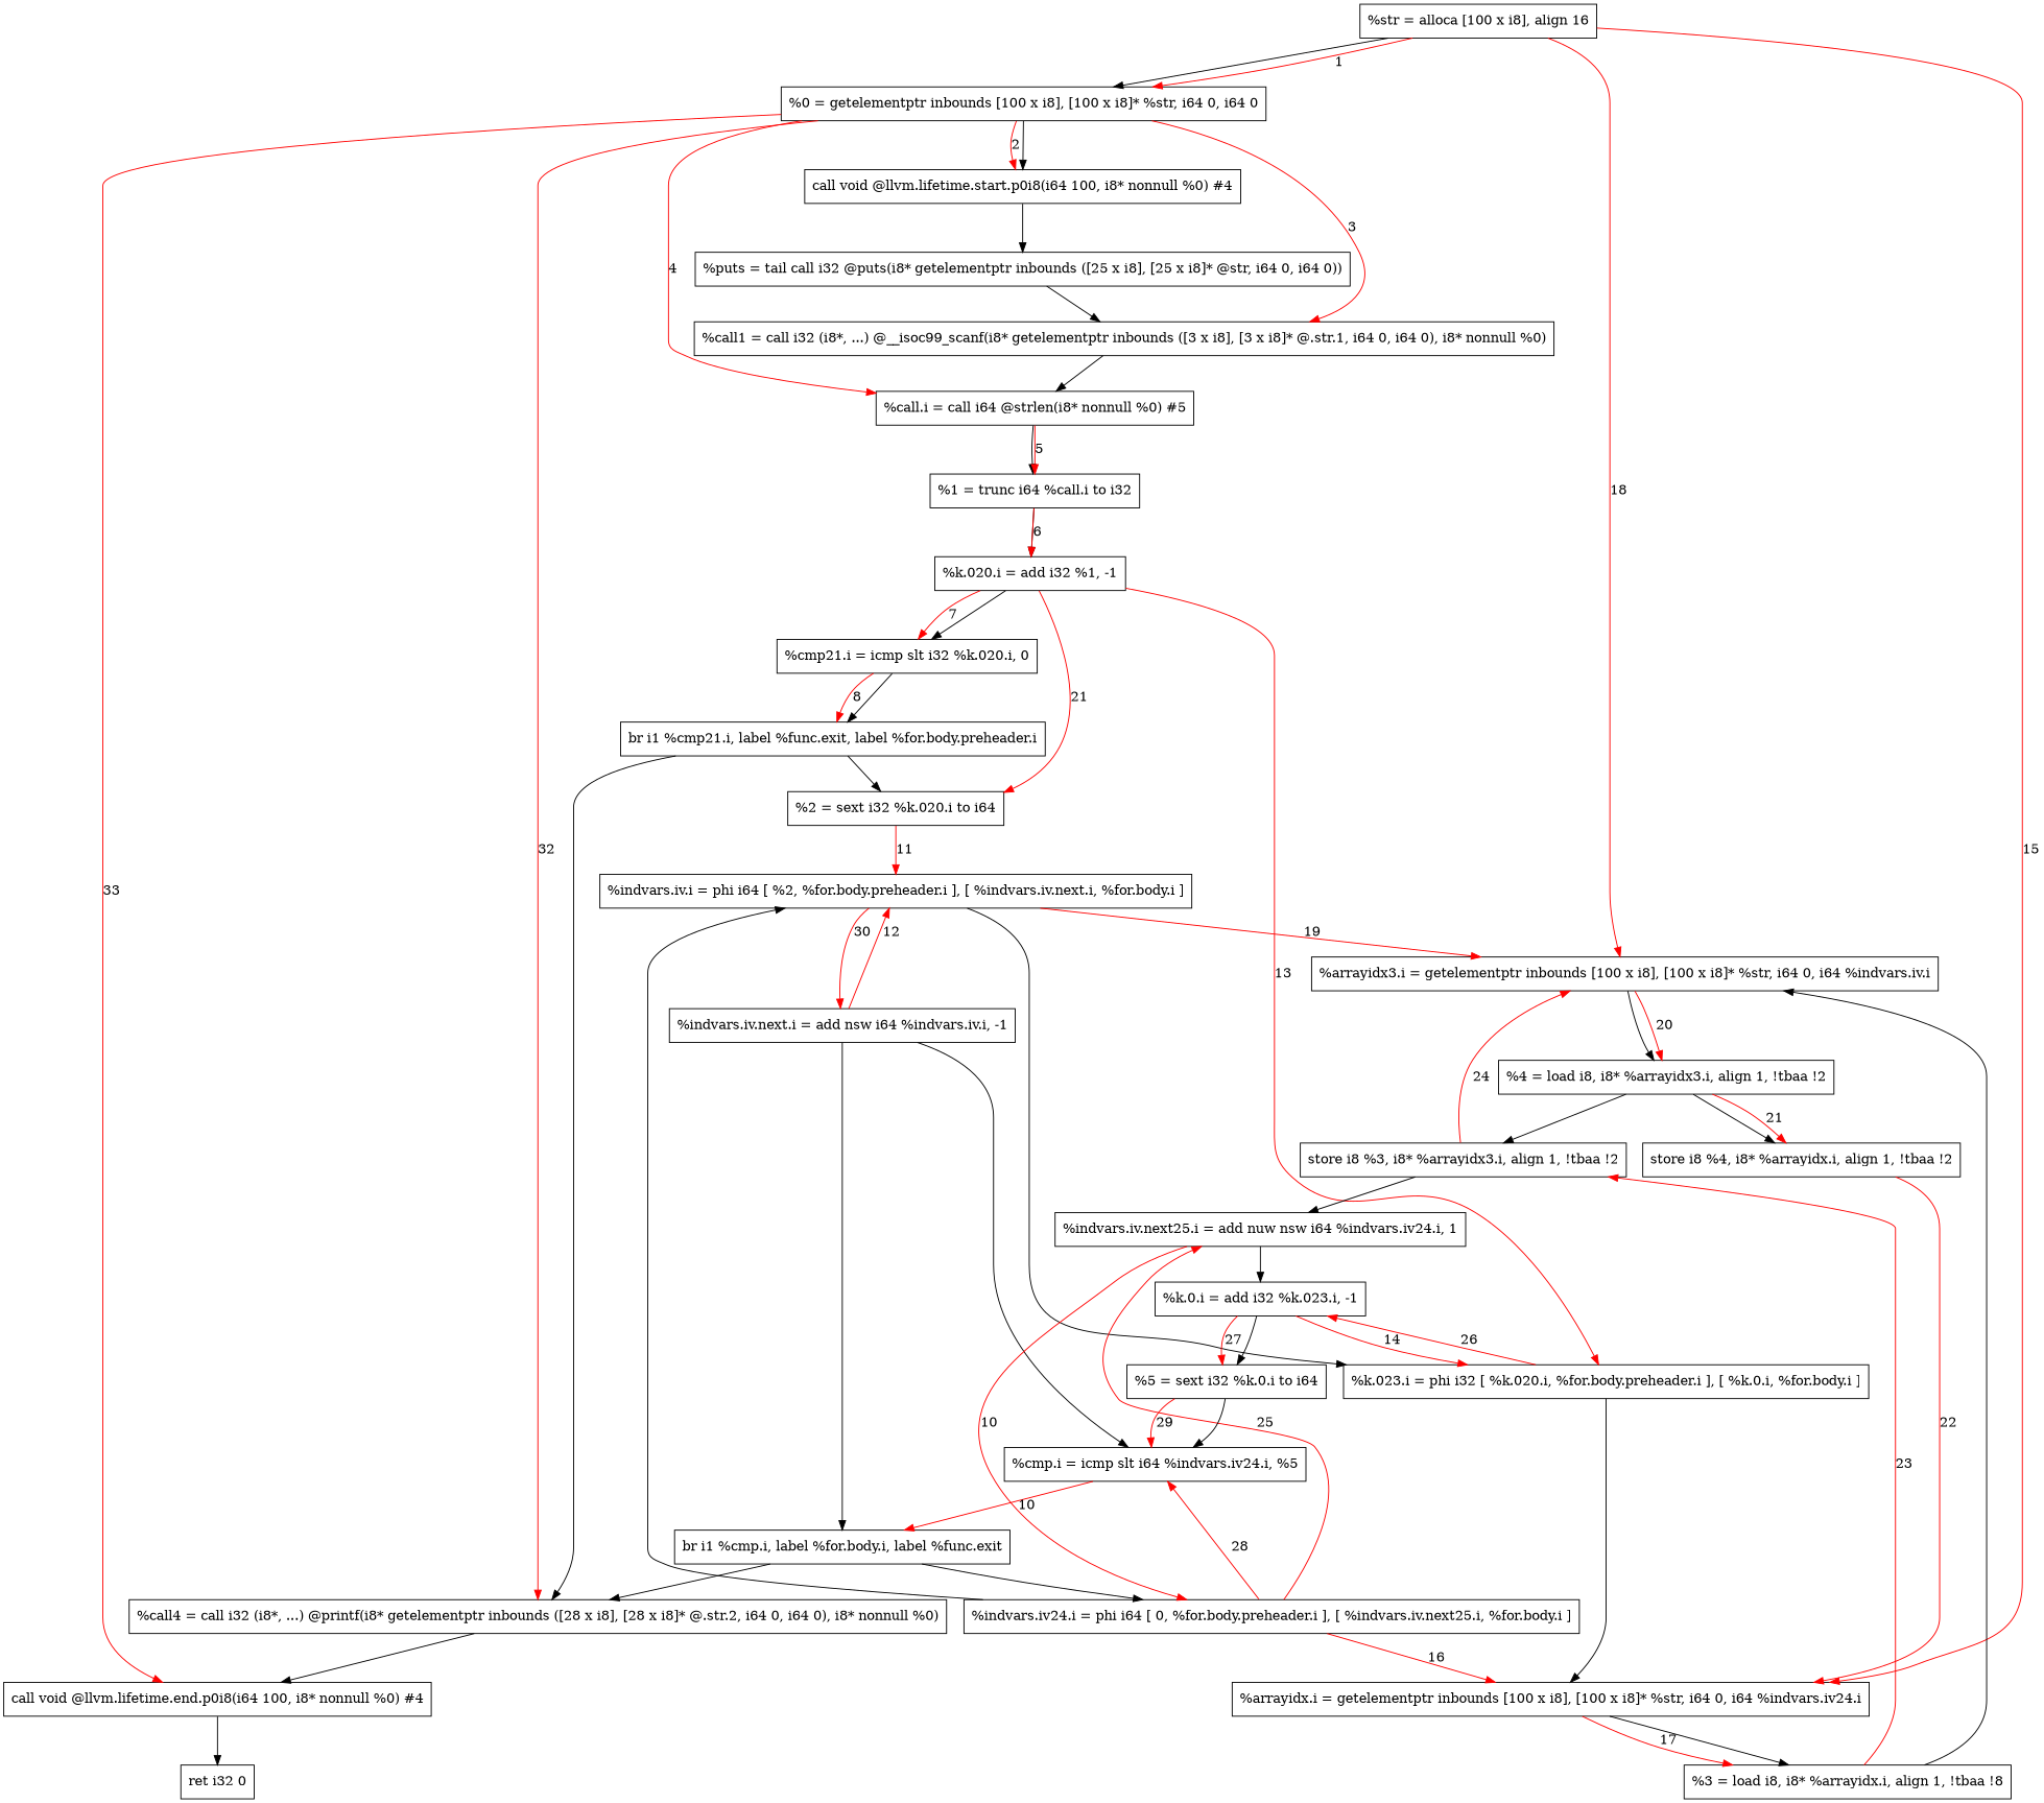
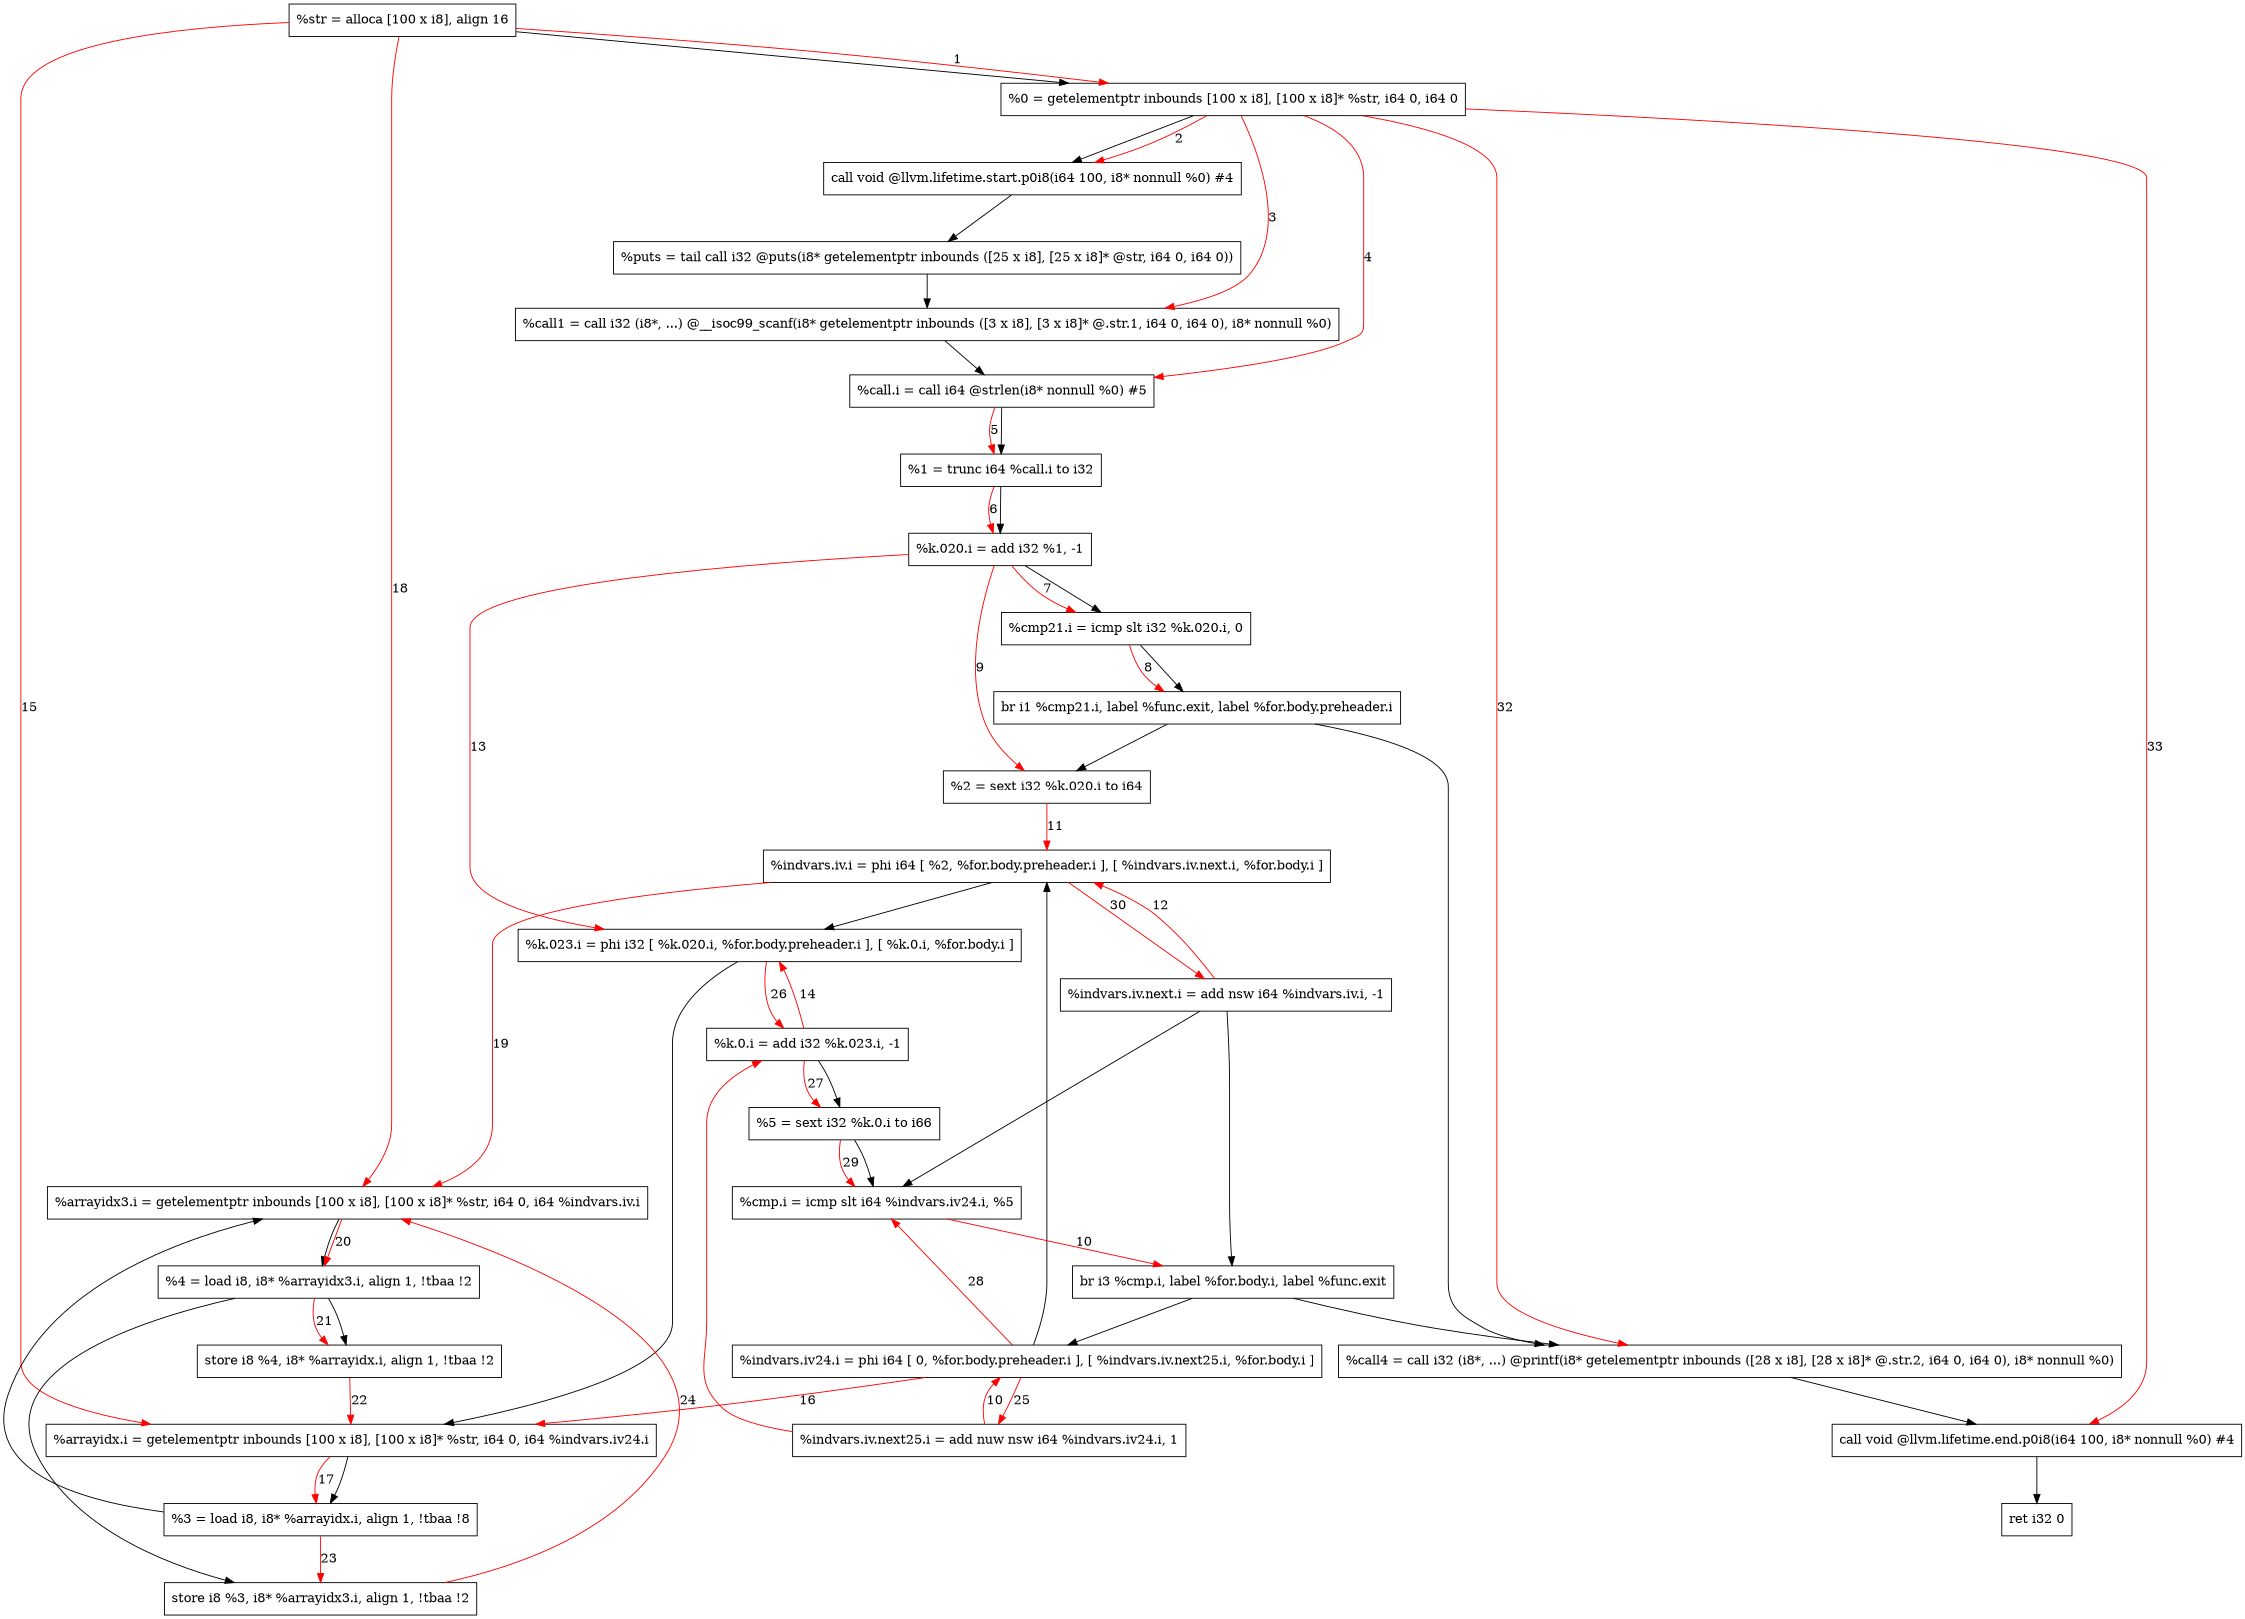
  digraph {
    node [shape=record]
    edge [color=red]
    n1 [label="  %str = alloca [100 x i8], align 16"]
    n2 [label="  %0 = getelementptr inbounds [100 x i8], [100 x i8]* %str, i64 0, i64 0"]
    n3 [label="  %arrayidx.i = getelementptr inbounds [100 x i8], [100 x i8]* %str, i64 0, i64 %indvars.iv24.i"]
    n4 [label="  %arrayidx3.i = getelementptr inbounds [100 x i8], [100 x i8]* %str, i64 0, i64 %indvars.iv.i"]
    n5 [label="  call void @llvm.lifetime.start.p0i8(i64 100, i8* nonnull %0) #4"]
    n6 [label="  %call1 = call i32 (i8*, ...) @__isoc99_scanf(i8* getelementptr inbounds ([3 x i8], [3 x i8]* @.str.1, i64 0, i64 0), i8* nonnull %0)"]
    n7 [label="  %call.i = call i64 @strlen(i8* nonnull %0) #5"]
    n8 [label="  %call4 = call i32 (i8*, ...) @printf(i8* getelementptr inbounds ([28 x i8], [28 x i8]* @.str.2, i64 0, i64 0), i8* nonnull %0)"]
    n9 [label="  call void @llvm.lifetime.end.p0i8(i64 100, i8* nonnull %0) #4"]
    n10 [label="%3 = load i8, i8* %arrayidx.i, align 1, !tbaa !8"]
    n11 [label="  %4 = load i8, i8* %arrayidx3.i, align 1, !tbaa !2"]
    n12 [label="  %puts = tail call i32 @puts(i8* getelementptr inbounds ([25 x i8], [25 x i8]* @str, i64 0, i64 0))"]
    n13 [label="  %1 = trunc i64 %call.i to i32"]
    n14 [label="  ret i32 0"]
    n15 [label="  %k.020.i = add i32 %1, -1"]
    n16 [label="  %cmp21.i = icmp slt i32 %k.020.i, 0"]
    n17 [label="  %2 = sext i32 %k.020.i to i64"]
    n18 [label="  %k.023.i = phi i32 [ %k.020.i, %for.body.preheader.i ], [ %k.0.i, %for.body.i ]"]
    n19 [label="  br i1 %cmp21.i, label %func.exit, label %for.body.preheader.i"]
    n20 [label="  %indvars.iv.i = phi i64 [ %2, %for.body.preheader.i ], [ %indvars.iv.next.i, %for.body.i ]"]
    n21 [label="  %k.0.i = add i32 %k.023.i, -1"]
    n22 [label="  %indvars.iv.next.i = add nsw i64 %indvars.iv.i, -1"]
    n23 [label="  %indvars.iv24.i = phi i64 [ 0, %for.body.preheader.i ], [ %indvars.iv.next25.i, %for.body.i ]"]
    n24 [label="  %indvars.iv.next25.i = add nuw nsw i64 %indvars.iv24.i, 1"]
    n25 [label="  %cmp.i = icmp slt i64 %indvars.iv24.i, %5"]
-   n26 [label="  br i1 %cmp.i, label %for.body.i, label %func.exit"]
-   n27 [label="  %5 = sext i32 %k.0.i to i64"]
+   n26 [label="br i3 %cmp.i, label %for.body.i, label %func.exit"]
+   n27 [label="%5 = sext i32 %k.0.i to i66"]
    n28 [label="  store i8 %3, i8* %arrayidx3.i, align 1, !tbaa !2"]
    n29 [label="  store i8 %4, i8* %arrayidx.i, align 1, !tbaa !2"]
    n1 -> n2 [color=""]
    n1 -> n2 [label=1]
    n1 -> n3 [label=15]
    n1 -> n4 [label=18]
    n2 -> n5 [color=""]
    n2 -> n5 [label=2]
    n2 -> n6 [label=3]
    n2 -> n7 [label=4]
    n2 -> n8 [label=32]
    n2 -> n9 [label=33]
    n3 -> n10 [color=""]
    n3 -> n10 [label=17]
    n4 -> n11 [color=""]
    n4 -> n11 [label=20]
    n5 -> n12 [color=""]
    n6 -> n7 [color=""]
    n7 -> n13 [color=""]
    n7 -> n13 [label=5]
    n8 -> n9 [color=""]
    n9 -> n14 [color=""]
    n10 -> n4 [color=""]
    n10 -> n28 [label=23]
    n11 -> n28 [color=""]
    n11 -> n29 [color=""]
    n11 -> n29 [label=21]
    n12 -> n6 [color=""]
    n13 -> n15 [color=""]
    n13 -> n15 [label=6]
    n15 -> n16 [color=""]
    n15 -> n16 [label=7]
-   n15 -> n17 [label=21]
+   n15 -> n17 [label=9]
    n15 -> n18 [label=13]
    n16 -> n19 [color=""]
    n16 -> n19 [label=8]
    n17 -> n20 [label=11]
    n18 -> n3 [color=""]
    n18 -> n21 [label=26]
    n19 -> n8 [color=""]
    n19 -> n17 [color=""]
    n20 -> n4 [label=19]
    n20 -> n18 [color=""]
    n20 -> n22 [label=30]
    n21 -> n18 [label=14]
    n21 -> n27 [color=""]
    n21 -> n27 [label=27]
    n22 -> n20 [label=12]
    n22 -> n25 [color=""]
    n22 -> n26 [color=""]
    n23 -> n3 [label=16]
    n23 -> n20 [color=""]
    n23 -> n24 [label=25]
    n23 -> n25 [label=28]
-   n24 -> n21 [color=""]
+   n24 -> n21
    n24 -> n23 [label=10]
    n25 -> n26 [label=10]
    n26 -> n8 [color=""]
    n26 -> n23 [color=""]
    n27 -> n25 [color=""]
    n27 -> n25 [label=29]
    n28 -> n4 [label=24]
-   n28 -> n24 [color=""]
    n29 -> n3 [label=22]
  }
